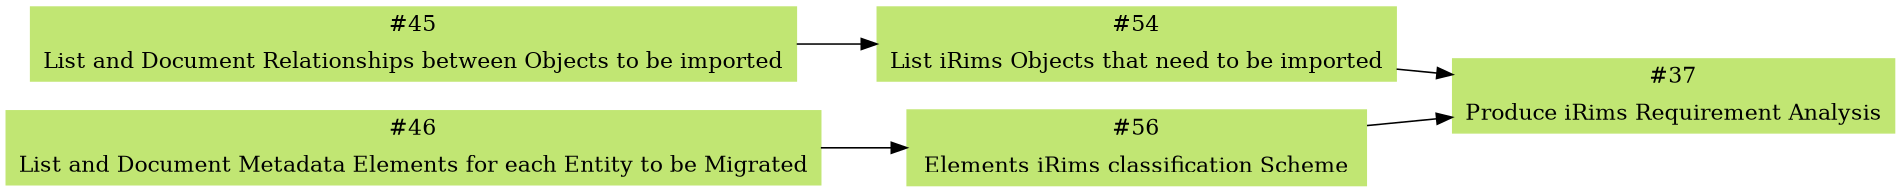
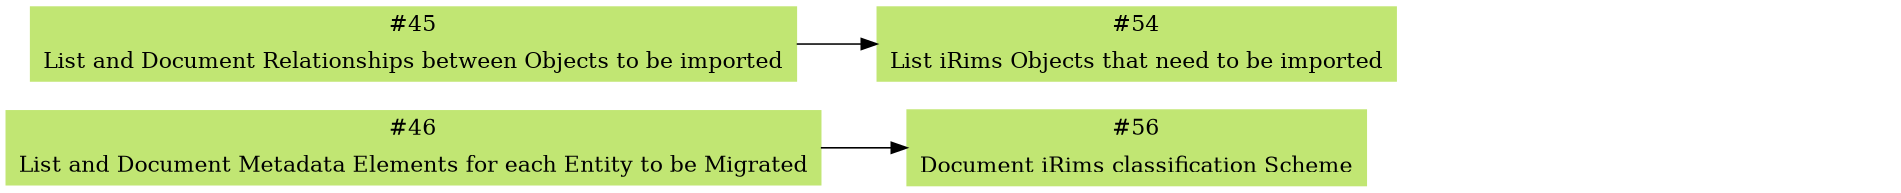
  digraph {
    compound=true
    rankdir=LR
    node [color=".22 .5 .9" shape=record style=filled]
-   n1 [height=.1 label="#37 | Produce iRims Requirement Analysis"]
    n2 [height=.1 label="#54 | List iRims Objects that need to be imported"]
-   n3 [height=.1 label="#56 | Elements iRims classification Scheme"]
+   n3 [height=.1 label="#56 | Document iRims classification Scheme"]
    n4 [height=.1 label="#45| List and Document Relationships between Objects to be imported"]
    n5 [height=.1 label="#46| List and Document Metadata Elements for each Entity to be Migrated"]
-   n2 -> n1
-   n3 -> n1
    n4 -> n2
    n5 -> n3
  }
